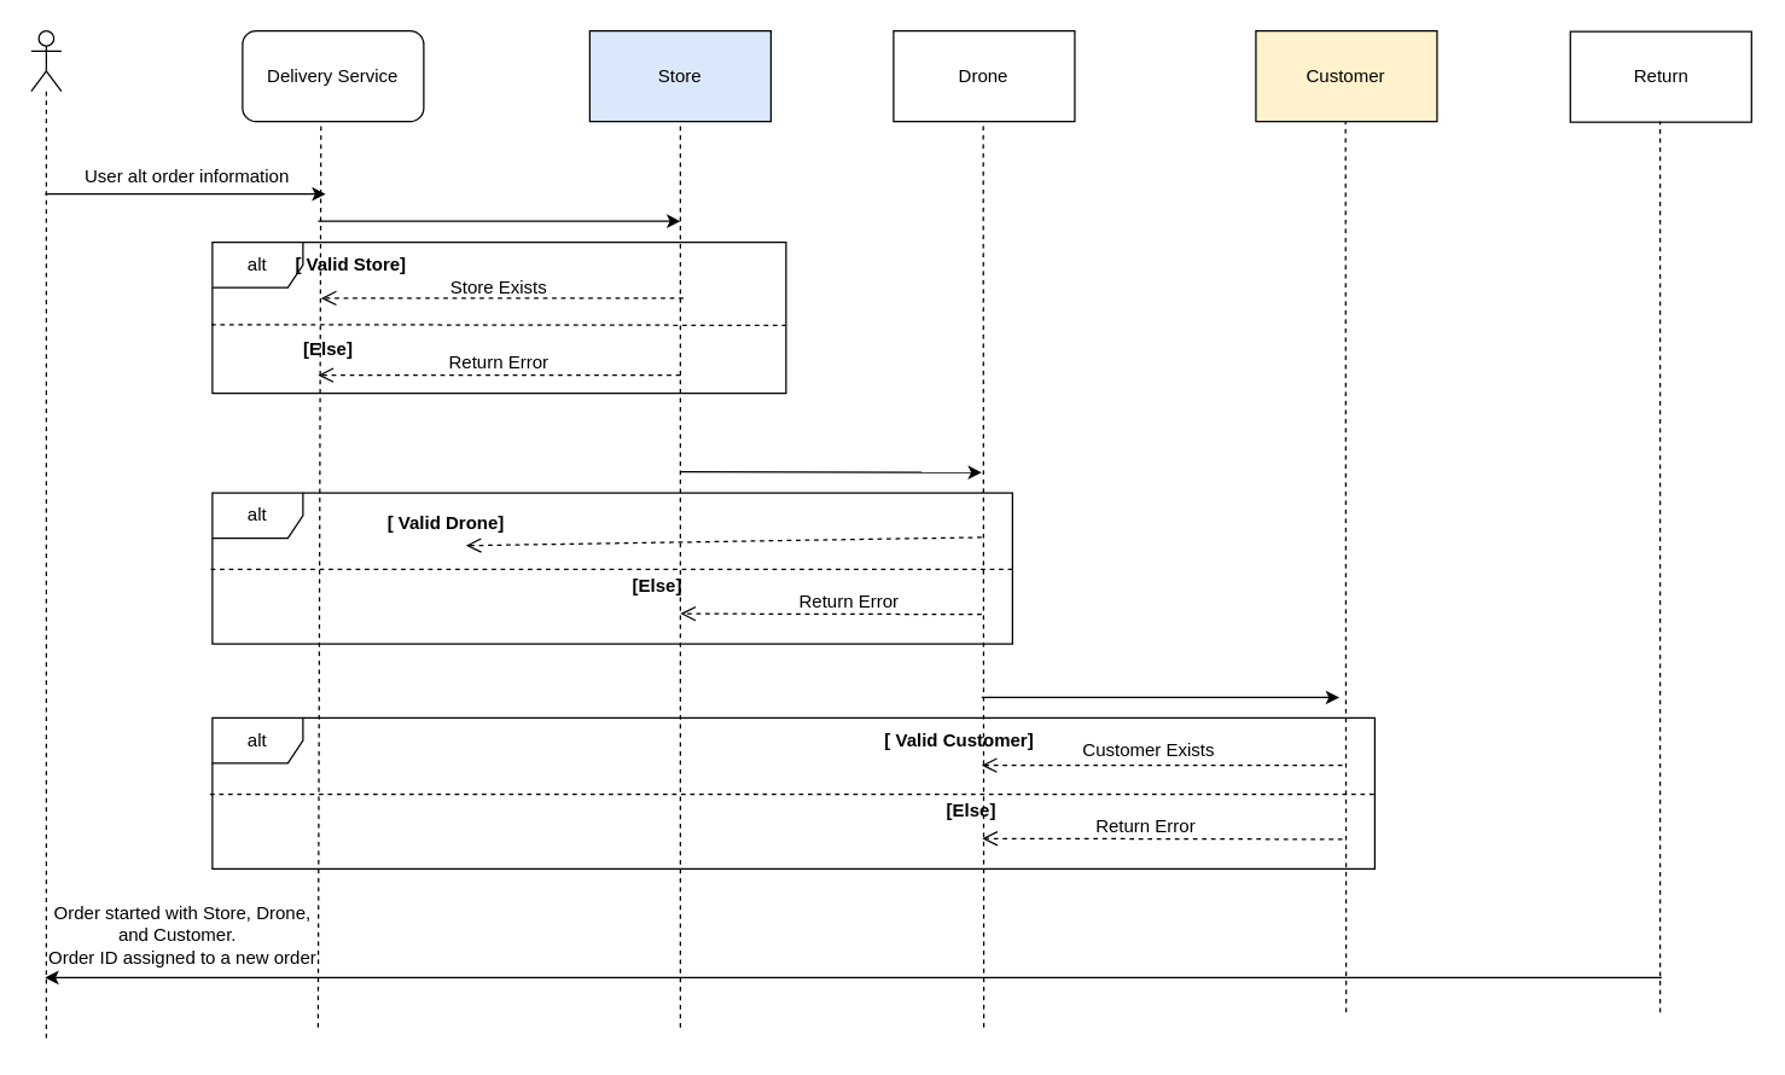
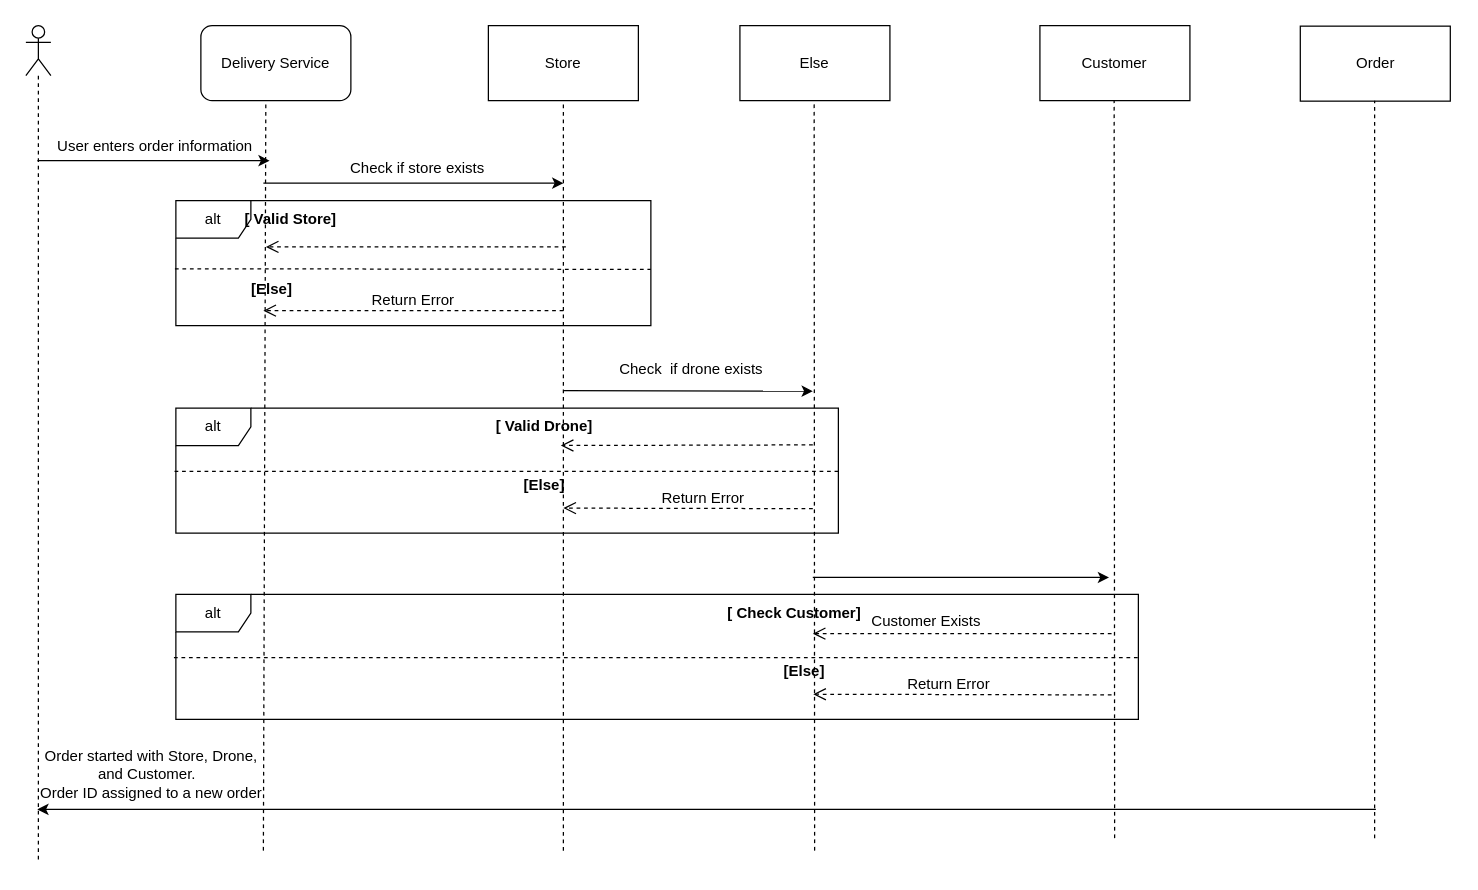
  <mxCell id="0" />
  <mxCell id="1" parent="0" />
- <mxCell id="2" value="Store" style="rounded=0;whiteSpace=wrap;html=1;fillColor=#dae8fc;" parent="1" vertex="1"><mxGeometry x="390" y="20" width="120" height="60" as="geometry" /></mxCell>
+ <mxCell id="2" value="Store" style="rounded=0;whiteSpace=wrap;html=1;" parent="1" vertex="1"><mxGeometry x="390" y="20" width="120" height="60" as="geometry" /></mxCell>
  <mxCell id="3" value="Delivery Service" style="whiteSpace=wrap;html=1;rounded=1;" parent="1" vertex="1"><mxGeometry x="160" y="20" width="120" height="60" as="geometry" /></mxCell>
- <mxCell id="4" value="Drone" style="rounded=0;whiteSpace=wrap;html=1;" parent="1" vertex="1"><mxGeometry x="591.24" y="20" width="120" height="60" as="geometry" /></mxCell>
- <mxCell id="5" value="Customer" style="rounded=0;whiteSpace=wrap;html=1;fillColor=#fff2cc;" parent="1" vertex="1"><mxGeometry x="831.24" y="20" width="120" height="60" as="geometry" /></mxCell>
- <mxCell id="6" value="Return" style="rounded=0;whiteSpace=wrap;html=1;" parent="1" vertex="1"><mxGeometry x="1039.54" y="20.42" width="120" height="60" as="geometry" /></mxCell>
+ <mxCell id="4" value="Else" style="rounded=0;whiteSpace=wrap;html=1;" parent="1" vertex="1"><mxGeometry x="591.24" y="20" width="120" height="60" as="geometry" /></mxCell>
+ <mxCell id="5" value="Customer" style="rounded=0;whiteSpace=wrap;html=1;" parent="1" vertex="1"><mxGeometry x="831.24" y="20" width="120" height="60" as="geometry" /></mxCell>
+ <mxCell id="6" value="Order" style="rounded=0;whiteSpace=wrap;html=1;" parent="1" vertex="1"><mxGeometry x="1039.54" y="20.42" width="120" height="60" as="geometry" /></mxCell>
  <mxCell id="7" value="" style="shape=umlLifeline;participant=umlActor;perimeter=lifelinePerimeter;whiteSpace=wrap;html=1;container=1;collapsible=0;recursiveResize=0;verticalAlign=top;spacingTop=36;outlineConnect=0;" parent="1" vertex="1"><mxGeometry x="20" y="20" width="20" height="670" as="geometry" /></mxCell>
  <mxCell id="8" value="alt" style="shape=umlFrame;whiteSpace=wrap;html=1;" parent="1" vertex="1"><mxGeometry x="140" y="160" width="380" height="100" as="geometry" /></mxCell>
  <mxCell id="9" value="" style="endArrow=classic;html=1;rounded=0;" parent="1" edge="1"><mxGeometry width="50" height="50" relative="1" as="geometry"><mxPoint x="29.25" y="128" as="sourcePoint" /><mxPoint x="215" y="128" as="targetPoint" /><Array as="points"><mxPoint x="90" y="128" /></Array></mxGeometry></mxCell>
- <mxCell id="10" value="User alt order information" style="text;html=1;align=center;verticalAlign=middle;resizable=0;points=[];autosize=1;strokeColor=none;fillColor=none;" parent="1" vertex="1"><mxGeometry x="33" y="102" width="180" height="30" as="geometry" /></mxCell>
+ <mxCell id="10" value="User enters order information" style="text;html=1;align=center;verticalAlign=middle;resizable=0;points=[];autosize=1;strokeColor=none;fillColor=none;" parent="1" vertex="1"><mxGeometry x="33" y="102" width="180" height="30" as="geometry" /></mxCell>
  <mxCell id="11" value="" style="endArrow=classic;html=1;rounded=0;" parent="1" edge="1"><mxGeometry width="50" height="50" relative="1" as="geometry"><mxPoint x="210" y="146" as="sourcePoint" /><mxPoint x="450" y="146" as="targetPoint" /></mxGeometry></mxCell>
+ <mxCell id="12" value="Check if store exists" style="text;html=1;align=center;verticalAlign=middle;resizable=0;points=[];autosize=1;strokeColor=none;fillColor=none;" parent="1" vertex="1"><mxGeometry x="268" y="119" width="130" height="30" as="geometry" /></mxCell>
  <mxCell id="13" value="" style="endArrow=none;dashed=1;html=1;rounded=0;entryX=0.433;entryY=0.993;entryDx=0;entryDy=0;entryPerimeter=0;" parent="1" target="3" edge="1"><mxGeometry width="50" height="50" relative="1" as="geometry"><mxPoint x="210" y="680" as="sourcePoint" /><mxPoint x="720" y="220" as="targetPoint" /></mxGeometry></mxCell>
  <mxCell id="14" value="" style="endArrow=none;dashed=1;html=1;rounded=0;entryX=0.433;entryY=0.993;entryDx=0;entryDy=0;entryPerimeter=0;" parent="1" edge="1"><mxGeometry width="50" height="50" relative="1" as="geometry"><mxPoint x="651" y="680" as="sourcePoint" /><mxPoint x="650.62" y="80" as="targetPoint" /></mxGeometry></mxCell>
  <mxCell id="15" value="" style="endArrow=none;dashed=1;html=1;rounded=0;entryX=0.433;entryY=0.993;entryDx=0;entryDy=0;entryPerimeter=0;" parent="1" edge="1"><mxGeometry width="50" height="50" relative="1" as="geometry"><mxPoint x="891" y="670" as="sourcePoint" /><mxPoint x="890.62" y="79.58" as="targetPoint" /></mxGeometry></mxCell>
  <mxCell id="16" value="" style="endArrow=none;dashed=1;html=1;rounded=0;" parent="1" edge="1"><mxGeometry width="50" height="50" relative="1" as="geometry"><mxPoint x="1099" y="670" as="sourcePoint" /><mxPoint x="1099" y="80" as="targetPoint" /></mxGeometry></mxCell>
  <mxCell id="17" value="" style="endArrow=none;dashed=1;html=1;rounded=0;entryX=0.433;entryY=0.993;entryDx=0;entryDy=0;entryPerimeter=0;" parent="1" edge="1"><mxGeometry width="50" height="50" relative="1" as="geometry"><mxPoint x="450" y="680" as="sourcePoint" /><mxPoint x="450" y="80" as="targetPoint" /></mxGeometry></mxCell>
  <mxCell id="18" value="&lt;b&gt;[ Valid Store]&lt;/b&gt;" style="text;html=1;strokeColor=none;fillColor=none;align=center;verticalAlign=middle;whiteSpace=wrap;rounded=0;" parent="1" vertex="1"><mxGeometry x="187" y="160" width="90" height="30" as="geometry" /></mxCell>
  <mxCell id="19" value="[Else]" style="text;html=1;strokeColor=none;fillColor=none;align=center;verticalAlign=middle;whiteSpace=wrap;rounded=0;fontStyle=1" parent="1" vertex="1"><mxGeometry x="187" y="216" width="60" height="30" as="geometry" /></mxCell>
  <mxCell id="20" value="" style="endArrow=none;dashed=1;html=1;rounded=0;exitX=-0.002;exitY=0.505;exitDx=0;exitDy=0;exitPerimeter=0;" parent="1" edge="1"><mxGeometry width="50" height="50" relative="1" as="geometry"><mxPoint x="139.24" y="214.5" as="sourcePoint" /><mxPoint x="520" y="215" as="targetPoint" /></mxGeometry></mxCell>
  <mxCell id="21" value="" style="html=1;verticalAlign=bottom;endArrow=open;dashed=1;endSize=8;rounded=0;" parent="1" edge="1"><mxGeometry relative="1" as="geometry"><mxPoint x="450" y="248" as="sourcePoint" /><mxPoint x="210" y="248" as="targetPoint" /></mxGeometry></mxCell>
  <mxCell id="22" value="Return Error" style="text;align=center;fontStyle=0;verticalAlign=middle;spacingLeft=3;spacingRight=3;strokeColor=none;rotatable=0;points=[[0,0.5],[1,0.5]];portConstraint=eastwest;" parent="1" vertex="1"><mxGeometry x="290" y="226" width="80" height="26" as="geometry" /></mxCell>
  <mxCell id="23" value="" style="html=1;verticalAlign=bottom;endArrow=open;dashed=1;endSize=8;rounded=0;" parent="1" edge="1"><mxGeometry relative="1" as="geometry"><mxPoint x="452" y="197" as="sourcePoint" /><mxPoint x="212" y="197" as="targetPoint" /></mxGeometry></mxCell>
- <mxCell id="24" value="Store Exists" style="text;align=center;fontStyle=0;verticalAlign=middle;spacingLeft=3;spacingRight=3;strokeColor=none;rotatable=0;points=[[0,0.5],[1,0.5]];portConstraint=eastwest;" parent="1" vertex="1"><mxGeometry x="290" y="176" width="80" height="26" as="geometry" /></mxCell>
  <mxCell id="25" value="alt" style="shape=umlFrame;whiteSpace=wrap;html=1;" parent="1" vertex="1"><mxGeometry x="140" y="326" width="530" height="100" as="geometry" /></mxCell>
  <mxCell id="26" value="" style="endArrow=classic;html=1;rounded=0;" parent="1" edge="1"><mxGeometry width="50" height="50" relative="1" as="geometry"><mxPoint x="450" y="312" as="sourcePoint" /><mxPoint x="649.54" y="312.42" as="targetPoint" /></mxGeometry></mxCell>
- <mxCell id="27" value="&lt;b&gt;[ Valid Drone]&lt;/b&gt;" style="text;html=1;strokeColor=none;fillColor=none;align=center;verticalAlign=middle;whiteSpace=wrap;rounded=0;" parent="1" vertex="1"><mxGeometry x="250" y="331.42" width="90" height="30" as="geometry" /></mxCell>
+ <mxCell id="27" value="&lt;b&gt;[ Valid Drone]&lt;/b&gt;" style="text;html=1;strokeColor=none;fillColor=none;align=center;verticalAlign=middle;whiteSpace=wrap;rounded=0;" parent="1" vertex="1"><mxGeometry x="390" y="326.42" width="90" height="30" as="geometry" /></mxCell>
  <mxCell id="28" value="[Else]" style="text;html=1;strokeColor=none;fillColor=none;align=center;verticalAlign=middle;whiteSpace=wrap;rounded=0;fontStyle=1" parent="1" vertex="1"><mxGeometry x="405" y="373.42" width="60" height="30" as="geometry" /></mxCell>
  <mxCell id="29" value="" style="endArrow=none;dashed=1;html=1;rounded=0;exitX=-0.002;exitY=0.505;exitDx=0;exitDy=0;exitPerimeter=0;entryX=1.001;entryY=0.505;entryDx=0;entryDy=0;entryPerimeter=0;" parent="1" source="25" target="25" edge="1"><mxGeometry width="50" height="50" relative="1" as="geometry"><mxPoint x="-8.1" y="401" as="sourcePoint" /><mxPoint x="521.9" y="377" as="targetPoint" /></mxGeometry></mxCell>
  <mxCell id="30" value="" style="html=1;verticalAlign=bottom;endArrow=open;dashed=1;endSize=8;rounded=0;" parent="1" edge="1"><mxGeometry relative="1" as="geometry"><mxPoint x="649.54" y="406.42" as="sourcePoint" /><mxPoint x="450" y="406" as="targetPoint" /></mxGeometry></mxCell>
  <mxCell id="31" value="Return Error" style="text;align=center;fontStyle=0;verticalAlign=middle;spacingLeft=3;spacingRight=3;strokeColor=none;rotatable=0;points=[[0,0.5],[1,0.5]];portConstraint=eastwest;" parent="1" vertex="1"><mxGeometry x="522" y="384.42" width="80" height="26" as="geometry" /></mxCell>
  <mxCell id="32" value="" style="html=1;verticalAlign=bottom;endArrow=open;dashed=1;endSize=8;rounded=0;entryX=0.644;entryY=0.983;entryDx=0;entryDy=0;entryPerimeter=0;" parent="1" target="27" edge="1"><mxGeometry relative="1" as="geometry"><mxPoint x="649.54" y="355.42" as="sourcePoint" /><mxPoint x="442" y="355.42" as="targetPoint" /></mxGeometry></mxCell>
+ <mxCell id="33" value="Check&amp;nbsp; if drone exists" style="text;html=1;align=center;verticalAlign=middle;resizable=0;points=[];autosize=1;strokeColor=none;fillColor=none;" parent="1" vertex="1"><mxGeometry x="482" y="280.42" width="140" height="30" as="geometry" /></mxCell>
  <mxCell id="34" value="alt" style="shape=umlFrame;whiteSpace=wrap;html=1;" parent="1" vertex="1"><mxGeometry x="140" y="475" width="770" height="100" as="geometry" /></mxCell>
  <mxCell id="35" value="" style="endArrow=classic;html=1;rounded=0;" parent="1" edge="1"><mxGeometry width="50" height="50" relative="1" as="geometry"><mxPoint x="649.54" y="461.42" as="sourcePoint" /><mxPoint x="886.54" y="461.42" as="targetPoint" /></mxGeometry></mxCell>
- <mxCell id="36" value="&lt;b&gt;[ Valid Customer]&lt;/b&gt;" style="text;html=1;strokeColor=none;fillColor=none;align=center;verticalAlign=middle;whiteSpace=wrap;rounded=0;" parent="1" vertex="1"><mxGeometry x="579.54" y="475.42" width="110" height="30" as="geometry" /></mxCell>
+ <mxCell id="36" value="&lt;b&gt;[ Check Customer]&lt;/b&gt;" style="text;html=1;strokeColor=none;fillColor=none;align=center;verticalAlign=middle;whiteSpace=wrap;rounded=0;" parent="1" vertex="1"><mxGeometry x="579.54" y="475.42" width="110" height="30" as="geometry" /></mxCell>
  <mxCell id="37" value="[Else]" style="text;html=1;strokeColor=none;fillColor=none;align=center;verticalAlign=middle;whiteSpace=wrap;rounded=0;fontStyle=1" parent="1" vertex="1"><mxGeometry x="612.54" y="522.42" width="60" height="30" as="geometry" /></mxCell>
  <mxCell id="38" value="" style="endArrow=none;dashed=1;html=1;rounded=0;exitX=-0.002;exitY=0.505;exitDx=0;exitDy=0;exitPerimeter=0;entryX=1.001;entryY=0.505;entryDx=0;entryDy=0;entryPerimeter=0;" parent="1" source="34" target="34" edge="1"><mxGeometry width="50" height="50" relative="1" as="geometry"><mxPoint x="-8" y="550" as="sourcePoint" /><mxPoint x="522" y="526" as="targetPoint" /></mxGeometry></mxCell>
  <mxCell id="39" value="" style="html=1;verticalAlign=bottom;endArrow=open;dashed=1;endSize=8;rounded=0;entryX=0.623;entryY=1.082;entryDx=0;entryDy=0;entryPerimeter=0;" parent="1" target="37" edge="1"><mxGeometry relative="1" as="geometry"><mxPoint x="888.54" y="555.42" as="sourcePoint" /><mxPoint x="646.54" y="555.42" as="targetPoint" /></mxGeometry></mxCell>
  <mxCell id="40" value="Return Error" style="text;align=center;fontStyle=0;verticalAlign=middle;spacingLeft=3;spacingRight=3;strokeColor=none;rotatable=0;points=[[0,0.5],[1,0.5]];portConstraint=eastwest;" parent="1" vertex="1"><mxGeometry x="718.54" y="533.42" width="80" height="26" as="geometry" /></mxCell>
  <mxCell id="41" value="" style="html=1;verticalAlign=bottom;endArrow=open;dashed=1;endSize=8;rounded=0;" parent="1" edge="1"><mxGeometry relative="1" as="geometry"><mxPoint x="888.54" y="506.42" as="sourcePoint" /><mxPoint x="649.54" y="506.42" as="targetPoint" /></mxGeometry></mxCell>
- <mxCell id="42" value="Customer Exists" style="text;align=center;fontStyle=0;verticalAlign=middle;spacingLeft=3;spacingRight=3;strokeColor=none;rotatable=0;points=[[0,0.5],[1,0.5]];portConstraint=eastwest;" parent="1" vertex="1"><mxGeometry x="720.54" y="482.42" width="80" height="26" as="geometry" /></mxCell>
+ <mxCell id="42" value="Customer Exists" style="text;align=center;fontStyle=0;verticalAlign=middle;spacingLeft=3;spacingRight=3;strokeColor=none;rotatable=0;points=[[0,0.5],[1,0.5]];portConstraint=eastwest;" parent="1" vertex="1"><mxGeometry x="700.54" y="482.42" width="80" height="26" as="geometry" /></mxCell>
  <mxCell id="43" value="" style="endArrow=classic;html=1;rounded=0;" parent="1" edge="1"><mxGeometry width="50" height="50" relative="1" as="geometry"><mxPoint x="1100" y="647" as="sourcePoint" /><mxPoint x="29.167" y="647" as="targetPoint" /></mxGeometry></mxCell>
  <mxCell id="44" value="Order started with Store, Drone, &lt;br&gt;and Customer.&amp;nbsp;&amp;nbsp;&lt;br&gt;Order ID assigned to a new order" style="text;html=1;align=center;verticalAlign=middle;resizable=0;points=[];autosize=1;strokeColor=none;fillColor=none;" parent="1" vertex="1"><mxGeometry x="20" y="589" width="200" height="60" as="geometry" /></mxCell>
